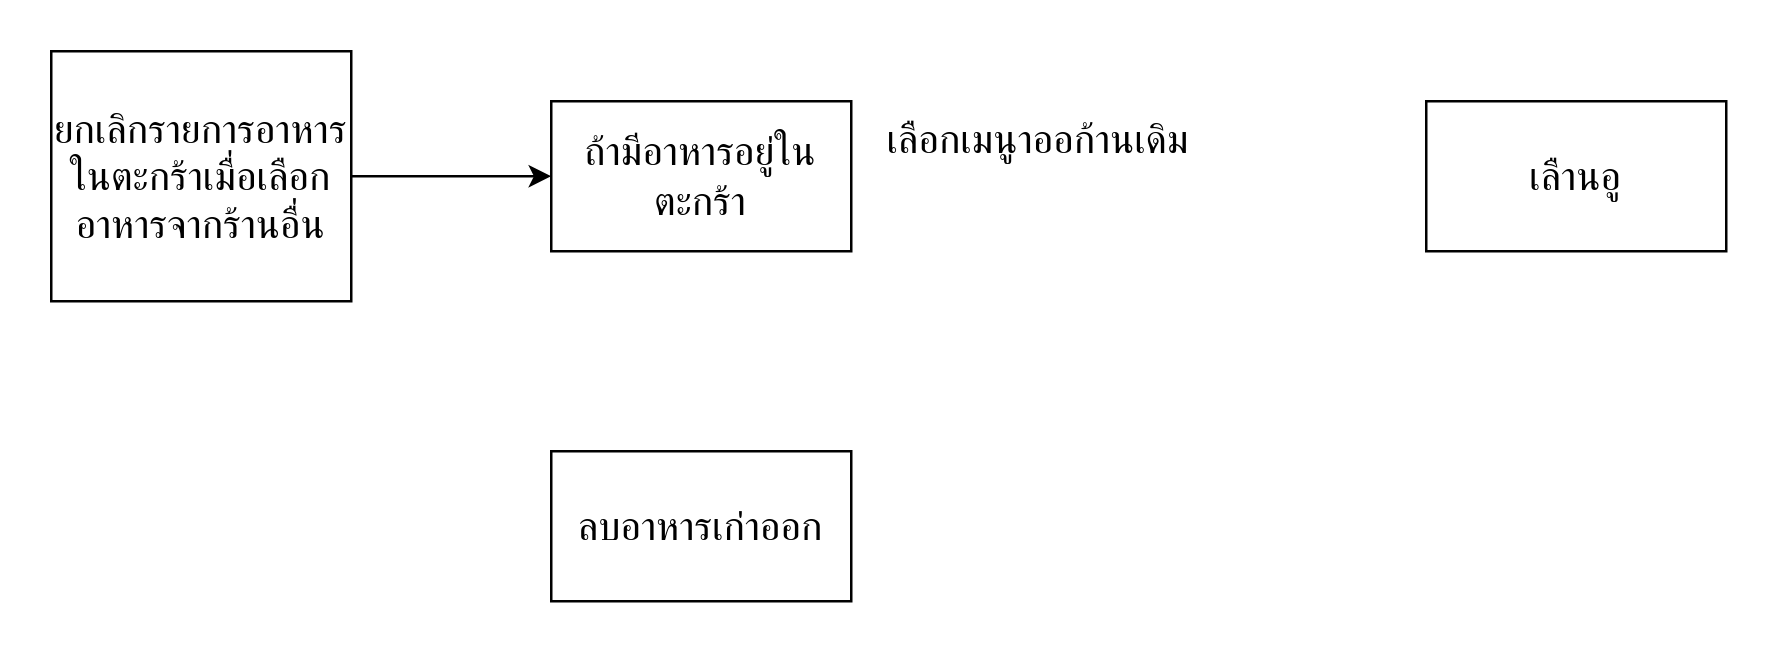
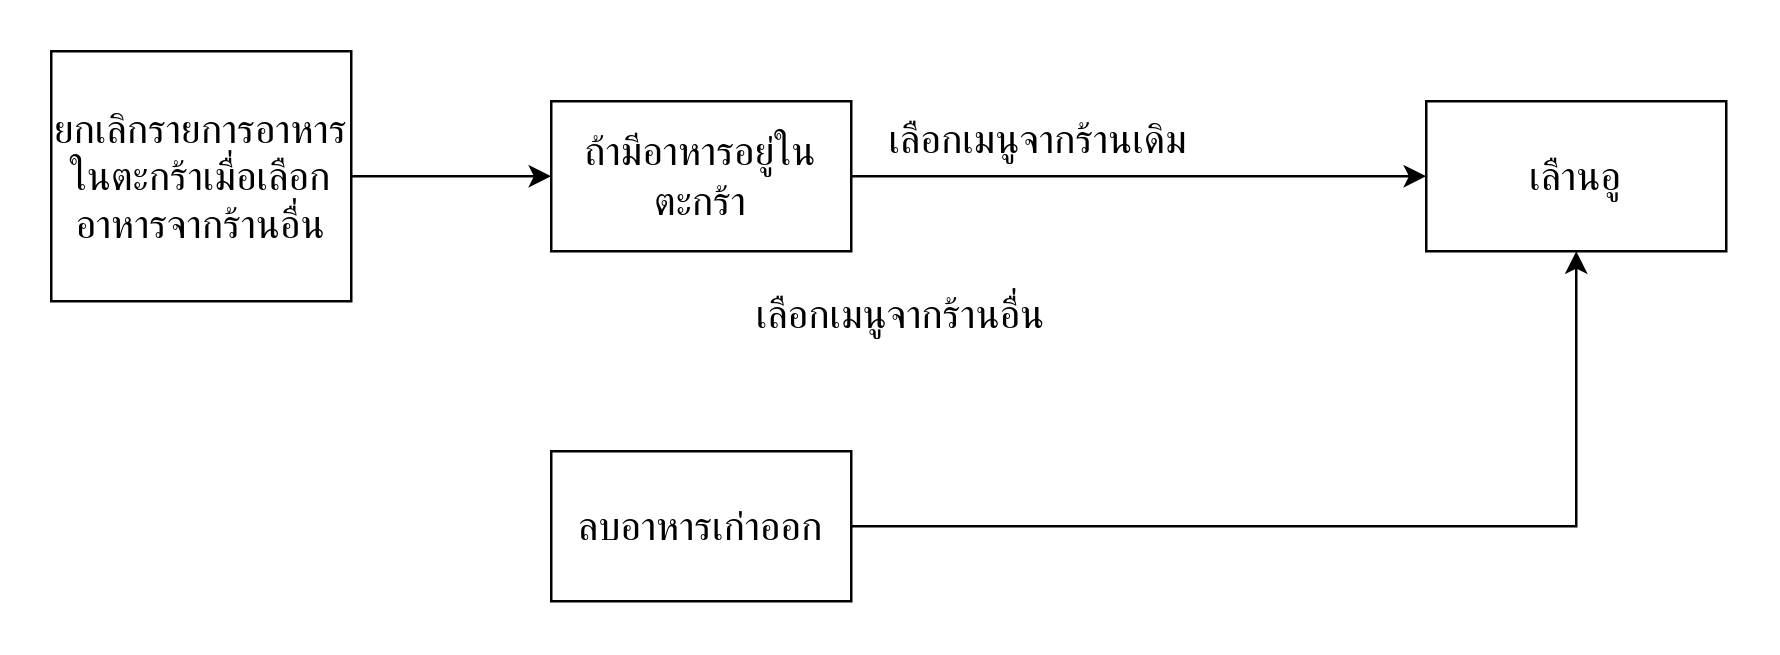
  <mxCell id="0" />
  <mxCell id="1" parent="0" />
  <mxCell id="2" value="" style="edgeStyle=orthogonalEdgeStyle;rounded=0;orthogonalLoop=1;jettySize=auto;html=1;fontSize=16;" parent="1" source="3" target="5" edge="1"><mxGeometry relative="1" as="geometry" /></mxCell>
  <mxCell id="3" value="&lt;font style=&quot;font-size: 16px;&quot;&gt;ยกเลิกรายการอาหารในตะกร้าเมื่อเลือกอาหารจากร้านอื่น&lt;/font&gt;" style="rounded=0;whiteSpace=wrap;html=1;" parent="1" vertex="1"><mxGeometry x="20" y="20" width="120" height="100" as="geometry" /></mxCell>
+ <mxCell id="4" value="" style="edgeStyle=orthogonalEdgeStyle;rounded=0;orthogonalLoop=1;jettySize=auto;html=1;fontSize=16;" parent="1" source="5" target="8" edge="1"><mxGeometry relative="1" as="geometry" /></mxCell>
  <mxCell id="5" value="&lt;span style=&quot;font-size: 16px;&quot;&gt;ถ้ามีอาหารอยู่ในตะกร้า&lt;/span&gt;" style="rounded=0;whiteSpace=wrap;html=1;" parent="1" vertex="1"><mxGeometry x="220" y="40" width="120" height="60" as="geometry" /></mxCell>
+ <mxCell id="6" style="edgeStyle=orthogonalEdgeStyle;rounded=0;orthogonalLoop=1;jettySize=auto;html=1;fontSize=16;" parent="1" source="7" target="8" edge="1"><mxGeometry relative="1" as="geometry" /></mxCell>
  <mxCell id="7" value="&lt;span style=&quot;font-size: 16px;&quot;&gt;ลบอาหารเก่าออก&lt;/span&gt;" style="rounded=0;whiteSpace=wrap;html=1;" parent="1" vertex="1"><mxGeometry x="220" y="180" width="120" height="60" as="geometry" /></mxCell>
  <mxCell id="8" value="&lt;font style=&quot;font-size: 16px;&quot;&gt;เลืานอู&lt;/font&gt;" style="rounded=0;whiteSpace=wrap;html=1;" parent="1" vertex="1"><mxGeometry x="570" y="40" width="120" height="60" as="geometry" /></mxCell>
- <mxCell id="10" value="เลือกเมนูาออก้านเดิม" style="text;html=1;strokeColor=none;fillColor=none;align=center;verticalAlign=middle;whiteSpace=wrap;rounded=0;fontSize=16;" parent="1" vertex="1"><mxGeometry x="330" y="40" width="170" height="30" as="geometry" /></mxCell>
+ <mxCell id="9" value="เลือกเมนูจากร้านอื่น" style="text;html=1;strokeColor=none;fillColor=none;align=center;verticalAlign=middle;whiteSpace=wrap;rounded=0;fontSize=16;" parent="1" vertex="1"><mxGeometry x="280" y="110" width="160" height="30" as="geometry" /></mxCell>
+ <mxCell id="10" value="เลือกเมนูจากร้านเดิม" style="text;html=1;strokeColor=none;fillColor=none;align=center;verticalAlign=middle;whiteSpace=wrap;rounded=0;fontSize=16;" parent="1" vertex="1"><mxGeometry x="330" y="40" width="170" height="30" as="geometry" /></mxCell>
